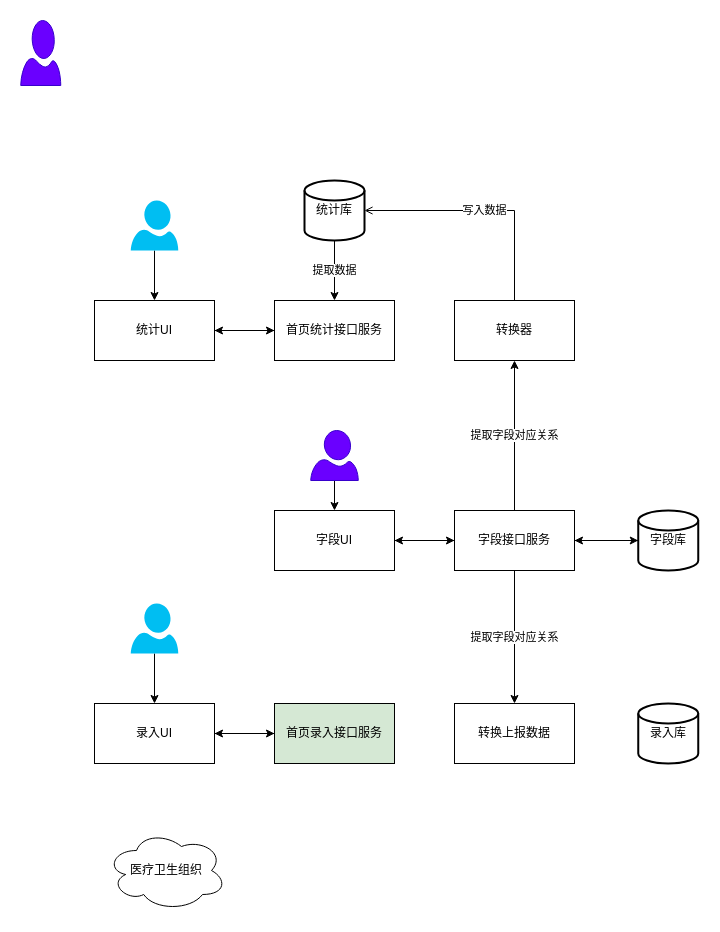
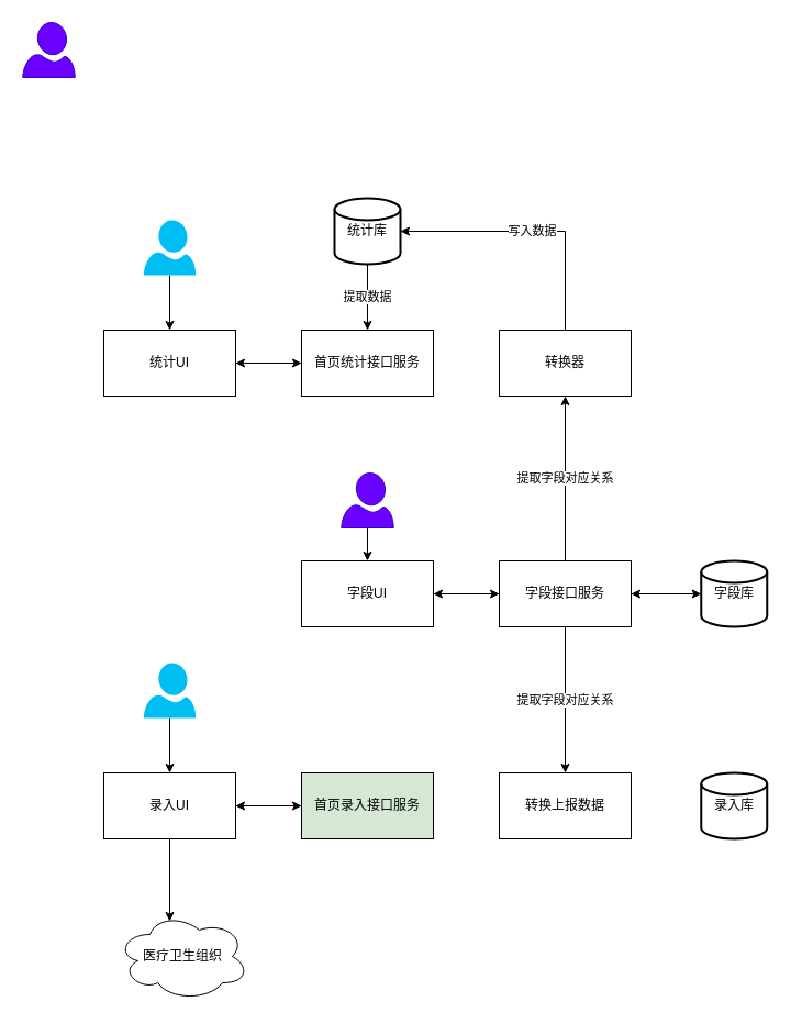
  <mxCell id="0" />
  <mxCell id="1" parent="0" />
  <mxCell id="2" value="录入库" style="strokeWidth=2;html=1;shape=mxgraph.flowchart.database;whiteSpace=wrap;" vertex="1" parent="1"><mxGeometry x="637.75" y="703" width="60" height="60" as="geometry" /></mxCell>
  <mxCell id="3" value="提取数据" style="edgeStyle=orthogonalEdgeStyle;rounded=0;orthogonalLoop=1;jettySize=auto;html=1;exitX=0.5;exitY=1;exitDx=0;exitDy=0;exitPerimeter=0;entryX=0.5;entryY=0;entryDx=0;entryDy=0;" edge="1" parent="1" source="4" target="10"><mxGeometry relative="1" as="geometry" /></mxCell>
  <mxCell id="4" value="统计库" style="strokeWidth=2;html=1;shape=mxgraph.flowchart.database;whiteSpace=wrap;" vertex="1" parent="1"><mxGeometry x="304" y="180" width="60" height="60" as="geometry" /></mxCell>
  <mxCell id="5" style="edgeStyle=orthogonalEdgeStyle;rounded=0;orthogonalLoop=1;jettySize=auto;html=1;exitX=0.5;exitY=1;exitDx=0;exitDy=0;exitPerimeter=0;entryX=0.5;entryY=0;entryDx=0;entryDy=0;" edge="1" parent="1" source="6" target="17"><mxGeometry relative="1" as="geometry" /></mxCell>
  <mxCell id="6" value="" style="verticalLabelPosition=bottom;html=1;verticalAlign=top;align=center;strokeColor=none;fillColor=#00BEF2;shape=mxgraph.azure.user;" vertex="1" parent="1"><mxGeometry x="130.25" y="603" width="47.5" height="50" as="geometry" /></mxCell>
  <mxCell id="7" style="edgeStyle=orthogonalEdgeStyle;rounded=0;orthogonalLoop=1;jettySize=auto;html=1;exitX=0;exitY=0.5;exitDx=0;exitDy=0;entryX=1;entryY=0.5;entryDx=0;entryDy=0;" edge="1" parent="1" source="8" target="17"><mxGeometry relative="1" as="geometry" /></mxCell>
  <mxCell id="8" value="首页录入接口服务" style="rounded=0;whiteSpace=wrap;html=1;fillColor=#d5e8d4;" vertex="1" parent="1"><mxGeometry x="274" y="703" width="120" height="60" as="geometry" /></mxCell>
  <mxCell id="9" style="edgeStyle=orthogonalEdgeStyle;rounded=0;orthogonalLoop=1;jettySize=auto;html=1;exitX=0;exitY=0.5;exitDx=0;exitDy=0;entryX=1;entryY=0.5;entryDx=0;entryDy=0;" edge="1" parent="1" source="10" target="14"><mxGeometry relative="1" as="geometry" /></mxCell>
  <mxCell id="10" value="首页统计接口服务" style="rounded=0;whiteSpace=wrap;html=1;" vertex="1" parent="1"><mxGeometry x="274" y="300" width="120" height="60" as="geometry" /></mxCell>
  <mxCell id="11" style="edgeStyle=orthogonalEdgeStyle;rounded=0;orthogonalLoop=1;jettySize=auto;html=1;exitX=0.5;exitY=1;exitDx=0;exitDy=0;exitPerimeter=0;entryX=0.5;entryY=0;entryDx=0;entryDy=0;" edge="1" parent="1" source="12" target="14"><mxGeometry relative="1" as="geometry" /></mxCell>
  <mxCell id="12" value="" style="verticalLabelPosition=bottom;html=1;verticalAlign=top;align=center;strokeColor=none;fillColor=#00BEF2;shape=mxgraph.azure.user;" vertex="1" parent="1"><mxGeometry x="130.25" y="200" width="47.5" height="50" as="geometry" /></mxCell>
  <mxCell id="13" style="edgeStyle=orthogonalEdgeStyle;rounded=0;orthogonalLoop=1;jettySize=auto;html=1;exitX=1;exitY=0.5;exitDx=0;exitDy=0;entryX=0;entryY=0.5;entryDx=0;entryDy=0;" edge="1" parent="1" source="14" target="10"><mxGeometry relative="1" as="geometry" /></mxCell>
  <mxCell id="14" value="统计UI" style="rounded=0;whiteSpace=wrap;html=1;" vertex="1" parent="1"><mxGeometry x="94" y="300" width="120" height="60" as="geometry" /></mxCell>
  <mxCell id="15" style="edgeStyle=orthogonalEdgeStyle;rounded=0;orthogonalLoop=1;jettySize=auto;html=1;exitX=1;exitY=0.5;exitDx=0;exitDy=0;entryX=0;entryY=0.5;entryDx=0;entryDy=0;" edge="1" parent="1" source="17" target="8"><mxGeometry relative="1" as="geometry" /></mxCell>
+ <mxCell id="16" style="edgeStyle=orthogonalEdgeStyle;rounded=0;orthogonalLoop=1;jettySize=auto;html=1;exitX=0.5;exitY=1;exitDx=0;exitDy=0;entryX=0.4;entryY=0.1;entryDx=0;entryDy=0;entryPerimeter=0;" edge="1" parent="1" source="17" target="32"><mxGeometry relative="1" as="geometry" /></mxCell>
  <mxCell id="17" value="录入UI" style="rounded=0;whiteSpace=wrap;html=1;" vertex="1" parent="1"><mxGeometry x="94" y="703" width="120" height="60" as="geometry" /></mxCell>
  <mxCell id="18" style="edgeStyle=orthogonalEdgeStyle;rounded=0;orthogonalLoop=1;jettySize=auto;html=1;exitX=0;exitY=0.5;exitDx=0;exitDy=0;exitPerimeter=0;entryX=1;entryY=0.5;entryDx=0;entryDy=0;" edge="1" parent="1" source="19" target="24"><mxGeometry relative="1" as="geometry" /></mxCell>
  <mxCell id="19" value="字段库" style="strokeWidth=2;html=1;shape=mxgraph.flowchart.database;whiteSpace=wrap;" vertex="1" parent="1"><mxGeometry x="637.75" y="510" width="60" height="60" as="geometry" /></mxCell>
  <mxCell id="20" style="edgeStyle=orthogonalEdgeStyle;rounded=0;orthogonalLoop=1;jettySize=auto;html=1;exitX=0;exitY=0.5;exitDx=0;exitDy=0;entryX=1;entryY=0.5;entryDx=0;entryDy=0;" edge="1" parent="1" source="24" target="26"><mxGeometry relative="1" as="geometry" /></mxCell>
  <mxCell id="21" value="提取字段对应关系" style="edgeStyle=orthogonalEdgeStyle;rounded=0;orthogonalLoop=1;jettySize=auto;html=1;exitX=0.5;exitY=1;exitDx=0;exitDy=0;" edge="1" parent="1" source="24" target="33"><mxGeometry relative="1" as="geometry" /></mxCell>
  <mxCell id="22" style="edgeStyle=orthogonalEdgeStyle;rounded=0;orthogonalLoop=1;jettySize=auto;html=1;exitX=1;exitY=0.5;exitDx=0;exitDy=0;entryX=0;entryY=0.5;entryDx=0;entryDy=0;entryPerimeter=0;" edge="1" parent="1" source="24" target="19"><mxGeometry relative="1" as="geometry" /></mxCell>
  <mxCell id="23" value="提取字段对应关系" style="edgeStyle=orthogonalEdgeStyle;rounded=0;orthogonalLoop=1;jettySize=auto;html=1;exitX=0.5;exitY=0;exitDx=0;exitDy=0;entryX=0.5;entryY=1;entryDx=0;entryDy=0;" edge="1" parent="1" source="24" target="31"><mxGeometry relative="1" as="geometry" /></mxCell>
  <mxCell id="24" value="字段接口服务" style="rounded=0;whiteSpace=wrap;html=1;" vertex="1" parent="1"><mxGeometry x="454" y="510" width="120" height="60" as="geometry" /></mxCell>
  <mxCell id="25" style="edgeStyle=orthogonalEdgeStyle;rounded=0;orthogonalLoop=1;jettySize=auto;html=1;exitX=1;exitY=0.5;exitDx=0;exitDy=0;entryX=0;entryY=0.5;entryDx=0;entryDy=0;" edge="1" parent="1" source="26" target="24"><mxGeometry relative="1" as="geometry" /></mxCell>
  <mxCell id="26" value="字段UI" style="rounded=0;whiteSpace=wrap;html=1;" vertex="1" parent="1"><mxGeometry x="274" y="510" width="120" height="60" as="geometry" /></mxCell>
  <mxCell id="27" style="edgeStyle=orthogonalEdgeStyle;rounded=0;orthogonalLoop=1;jettySize=auto;html=1;exitX=0.5;exitY=1;exitDx=0;exitDy=0;exitPerimeter=0;" edge="1" parent="1" source="28" target="26"><mxGeometry relative="1" as="geometry" /></mxCell>
  <mxCell id="28" value="" style="verticalLabelPosition=bottom;html=1;verticalAlign=top;align=center;strokeColor=#3700CC;fillColor=#6a00ff;shape=mxgraph.azure.user;fontColor=#ffffff;" vertex="1" parent="1"><mxGeometry x="310.25" y="430" width="47.5" height="50" as="geometry" /></mxCell>
- <mxCell id="29" value="管理员" style="verticalLabelPosition=bottom;html=1;verticalAlign=top;align=center;strokeColor=#3700CC;fillColor=#6a00ff;shape=mxgraph.azure.user;fontColor=#ffffff;" vertex="1" parent="1"><mxGeometry x="20.25" y="20" width="40" height="65" as="geometry" /></mxCell>
- <mxCell id="30" value="写入数据" style="edgeStyle=orthogonalEdgeStyle;rounded=0;orthogonalLoop=1;jettySize=auto;html=1;exitX=0.5;exitY=0;exitDx=0;exitDy=0;entryX=1;entryY=0.5;entryDx=0;entryDy=0;entryPerimeter=0;endArrow=open;" edge="1" parent="1" source="31" target="4"><mxGeometry relative="1" as="geometry" /></mxCell>
+ <mxCell id="29" value="管理员" style="verticalLabelPosition=bottom;html=1;verticalAlign=top;align=center;strokeColor=#3700CC;fillColor=#6a00ff;shape=mxgraph.azure.user;fontColor=#ffffff;" vertex="1" parent="1"><mxGeometry x="20.25" y="20" width="47.5" height="50" as="geometry" /></mxCell>
+ <mxCell id="30" value="写入数据" style="edgeStyle=orthogonalEdgeStyle;rounded=0;orthogonalLoop=1;jettySize=auto;html=1;exitX=0.5;exitY=0;exitDx=0;exitDy=0;entryX=1;entryY=0.5;entryDx=0;entryDy=0;entryPerimeter=0;" edge="1" parent="1" source="31" target="4"><mxGeometry relative="1" as="geometry" /></mxCell>
  <mxCell id="31" value="转换器" style="rounded=0;whiteSpace=wrap;html=1;" vertex="1" parent="1"><mxGeometry x="454" y="300" width="120" height="60" as="geometry" /></mxCell>
  <mxCell id="32" value="医疗卫生组织" style="ellipse;shape=cloud;whiteSpace=wrap;html=1;" vertex="1" parent="1"><mxGeometry x="106" y="830" width="120" height="80" as="geometry" /></mxCell>
  <mxCell id="33" value="转换上报数据" style="rounded=0;whiteSpace=wrap;html=1;" vertex="1" parent="1"><mxGeometry x="454" y="703" width="120" height="60" as="geometry" /></mxCell>
